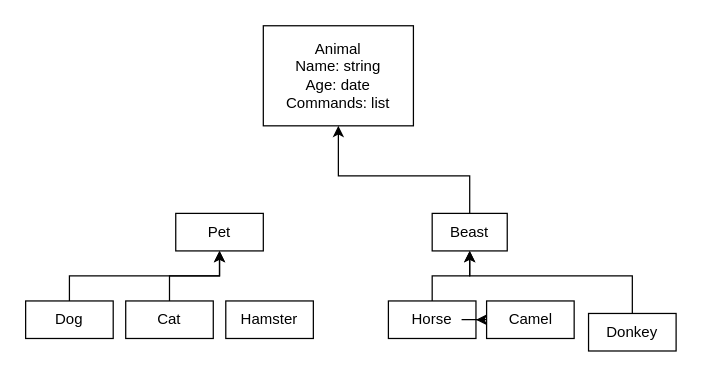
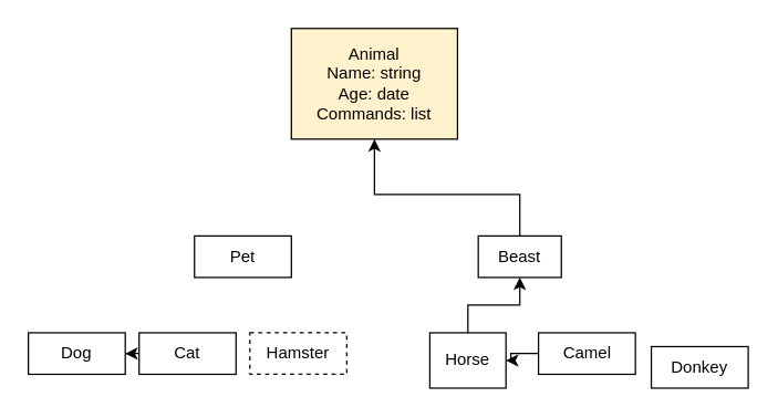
  <mxCell id="0" />
  <mxCell id="1" parent="0" />
- <mxCell id="2" value="Animal&lt;br&gt;Name: string&lt;br&gt;Age: date&lt;br&gt;Commands: list" style="rounded=0;whiteSpace=wrap;html=1;" vertex="1" parent="1"><mxGeometry x="210" y="20" width="120" height="80" as="geometry" /></mxCell>
+ <mxCell id="2" value="Animal&lt;br&gt;Name: string&lt;br&gt;Age: date&lt;br&gt;Commands: list" style="rounded=0;whiteSpace=wrap;html=1;fillColor=#fff2cc;" vertex="1" parent="1"><mxGeometry x="210" y="20" width="120" height="80" as="geometry" /></mxCell>
  <mxCell id="3" value="Pet" style="whiteSpace=wrap;html=1;rounded=0;" vertex="1" parent="1"><mxGeometry x="140" y="170" width="70" height="30" as="geometry" /></mxCell>
  <mxCell id="4" style="edgeStyle=orthogonalEdgeStyle;rounded=0;orthogonalLoop=1;jettySize=auto;html=1;" edge="1" parent="1" source="5"><mxGeometry relative="1" as="geometry"><mxPoint x="270" y="100" as="targetPoint" /><Array as="points"><mxPoint x="375" y="140" /><mxPoint x="270" y="140" /></Array></mxGeometry></mxCell>
  <mxCell id="5" value="Beast" style="whiteSpace=wrap;html=1;rounded=0;" vertex="1" parent="1"><mxGeometry x="345" y="170" width="60" height="30" as="geometry" /></mxCell>
  <mxCell id="6" style="edgeStyle=orthogonalEdgeStyle;rounded=0;orthogonalLoop=1;jettySize=auto;html=1;entryX=0.5;entryY=1;entryDx=0;entryDy=0;" edge="1" parent="1" source="7" target="5"><mxGeometry relative="1" as="geometry" /></mxCell>
- <mxCell id="7" value="Horse" style="rounded=0;whiteSpace=wrap;html=1;" vertex="1" parent="1"><mxGeometry x="310" y="240" width="70" height="30" as="geometry" /></mxCell>
+ <mxCell id="7" value="Horse" style="rounded=0;whiteSpace=wrap;html=1;" vertex="1" parent="1"><mxGeometry x="310" y="240" width="55" height="40" as="geometry" /></mxCell>
  <mxCell id="8" style="edgeStyle=orthogonalEdgeStyle;rounded=0;orthogonalLoop=1;jettySize=auto;html=1;" edge="1" parent="1" source="9" target="7"><mxGeometry relative="1" as="geometry" /></mxCell>
  <mxCell id="9" value="Camel" style="rounded=0;whiteSpace=wrap;html=1;" vertex="1" parent="1"><mxGeometry x="388.5" y="240" width="70" height="30" as="geometry" /></mxCell>
- <mxCell id="10" style="edgeStyle=orthogonalEdgeStyle;rounded=0;orthogonalLoop=1;jettySize=auto;html=1;entryX=0.5;entryY=1;entryDx=0;entryDy=0;" edge="1" parent="1" source="11" target="5"><mxGeometry relative="1" as="geometry"><Array as="points"><mxPoint x="505" y="220" /><mxPoint x="375" y="220" /></Array></mxGeometry></mxCell>
  <mxCell id="11" value="Donkey" style="rounded=0;whiteSpace=wrap;html=1;" vertex="1" parent="1"><mxGeometry x="470" y="250" width="70" height="30" as="geometry" /></mxCell>
- <mxCell id="12" value="Hamster" style="rounded=0;whiteSpace=wrap;html=1;" vertex="1" parent="1"><mxGeometry x="180" y="240" width="70" height="30" as="geometry" /></mxCell>
- <mxCell id="13" style="edgeStyle=orthogonalEdgeStyle;rounded=0;orthogonalLoop=1;jettySize=auto;html=1;entryX=0.5;entryY=1;entryDx=0;entryDy=0;" edge="1" parent="1" source="14" target="3"><mxGeometry relative="1" as="geometry" /></mxCell>
+ <mxCell id="12" value="Hamster" style="rounded=0;whiteSpace=wrap;html=1;dashed=1;" vertex="1" parent="1"><mxGeometry x="180" y="240" width="70" height="30" as="geometry" /></mxCell>
+ <mxCell id="13" style="edgeStyle=orthogonalEdgeStyle;rounded=0;orthogonalLoop=1;jettySize=auto;html=1;" edge="1" parent="1" source="14" target="16"><mxGeometry relative="1" as="geometry" /></mxCell>
  <mxCell id="14" value="Cat" style="rounded=0;whiteSpace=wrap;html=1;" vertex="1" parent="1"><mxGeometry x="100" y="240" width="70" height="30" as="geometry" /></mxCell>
- <mxCell id="15" style="edgeStyle=orthogonalEdgeStyle;rounded=0;orthogonalLoop=1;jettySize=auto;html=1;entryX=0.5;entryY=1;entryDx=0;entryDy=0;" edge="1" parent="1" source="16" target="3"><mxGeometry relative="1" as="geometry"><Array as="points"><mxPoint x="55" y="220" /><mxPoint x="175" y="220" /></Array></mxGeometry></mxCell>
  <mxCell id="16" value="Dog" style="rounded=0;whiteSpace=wrap;html=1;" vertex="1" parent="1"><mxGeometry x="20" y="240" width="70" height="30" as="geometry" /></mxCell>
